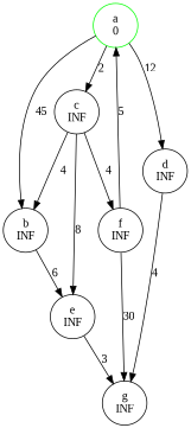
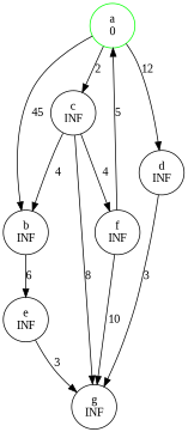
  digraph {
    fontname="Liberation Serif"
    rankdir=TB
    node [fontname="Liberation Serif"]
    edge [fontname="Liberation Serif"]
    n1 [color=green label="a\n0"]
    n2 [label="b\nINF"]
    n3 [label="c\nINF"]
    n4 [label="d\nINF"]
    n5 [label="e\nINF"]
    n6 [label="f\nINF"]
    n7 [label="g\nINF"]
    n1 -> n2 [label=45]
    n1 -> n3 [label=2]
    n1 -> n4 [label=12]
    n2 -> n5 [label=6]
    n3 -> n2 [label=4]
-   n3 -> n5 [label=8]
+   n3 -> n7 [label=8]
    n3 -> n6 [label=4]
-   n4 -> n7 [label=4]
+   n4 -> n7 [label=3]
    n5 -> n7 [label=3]
    n6 -> n1 [label=5]
-   n6 -> n7 [label=30]
+   n6 -> n7 [label=10]
  }
